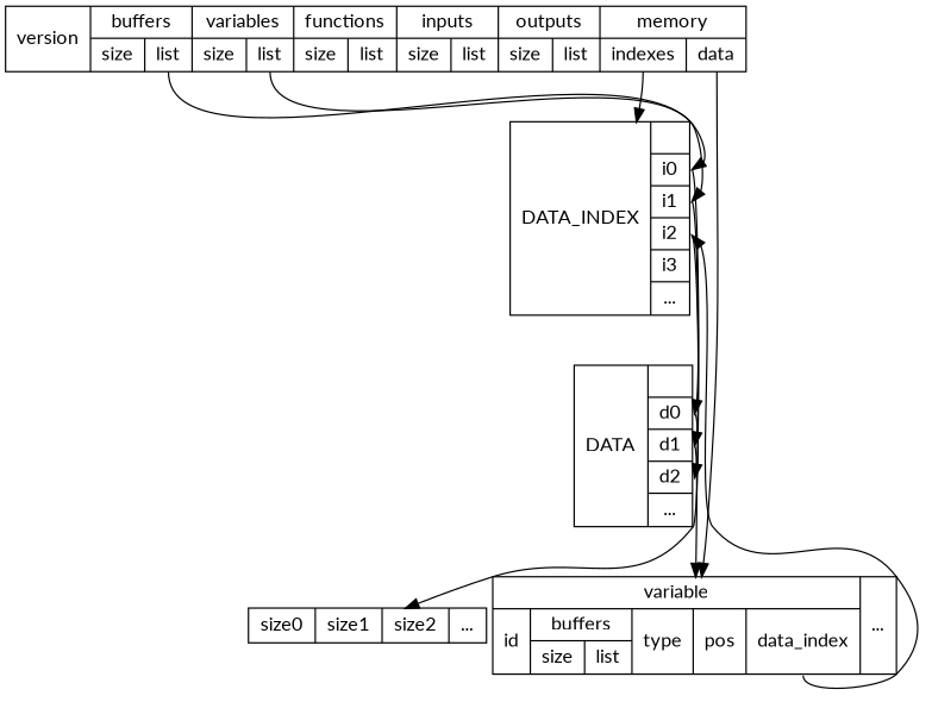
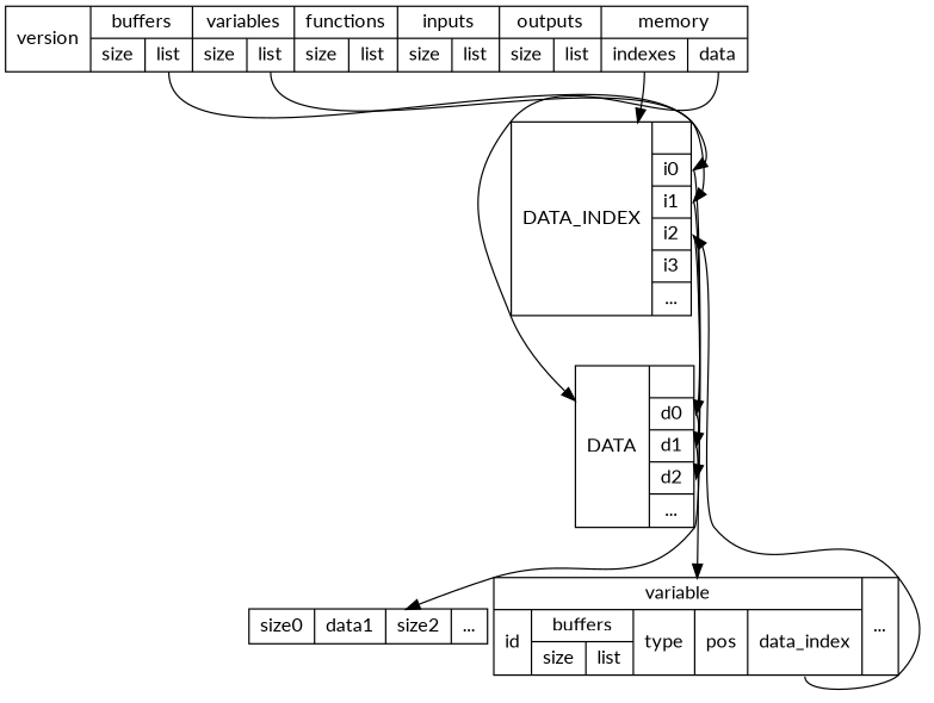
  digraph {
    fontname=Lato
    nodesep=.05
    node [fontname=Lato shape=record]
    edge [fontname=Lato]
    n1 [height=.1 label="<v>version|{buffers|{<bs>size|<bl>list}}|{variables|{<vs>size|<vl>list}} | {functions|{<fs>size|<fl>list}}|{inputs|{<is>size|<il>list}}|{outputs|{<os>size|<ol>list}}|{memory|{<indexes>indexes|<data>data}}" width=.1]
    n2 [height=.1 label="DATA_INDEX|{|<i0>i0|<i1>i1|<i2>i2|i3|...}" width=.1]
    n3 [height=.1 label="DATA|{|<d0>d0|<d1>d1|<d2>d2|...}" width=.1]
-   n4 [height=.1 label="size0|size1|size2|..." width=.1]
+   n4 [height=.1 label="size0|data1|size2|..." width=.1]
    n5 [height=.1 label="{variable|{id|{buffers|{size|list}}|type|pos|<i>data_index}}|..." width=.1]
    n1 -> n2 [tailport=indexes]
    n1 -> n2 [headport=i0 tailport=bl]
    n1 -> n2 [headport=i1 tailport=vl]
-   n1 -> n5 [tailport=data]
+   n1 -> n3 [tailport=data]
    n2 -> n3 [headport=d0 tailport=i0]
    n2 -> n3 [headport=d1 tailport=i1]
    n2 -> n3 [headport=d2 tailport=i2]
    n3 -> n4 [tailport=d0]
    n3 -> n5 [tailport=d1]
    n5 -> n2 [headport=i2 tailport=i]
  }
